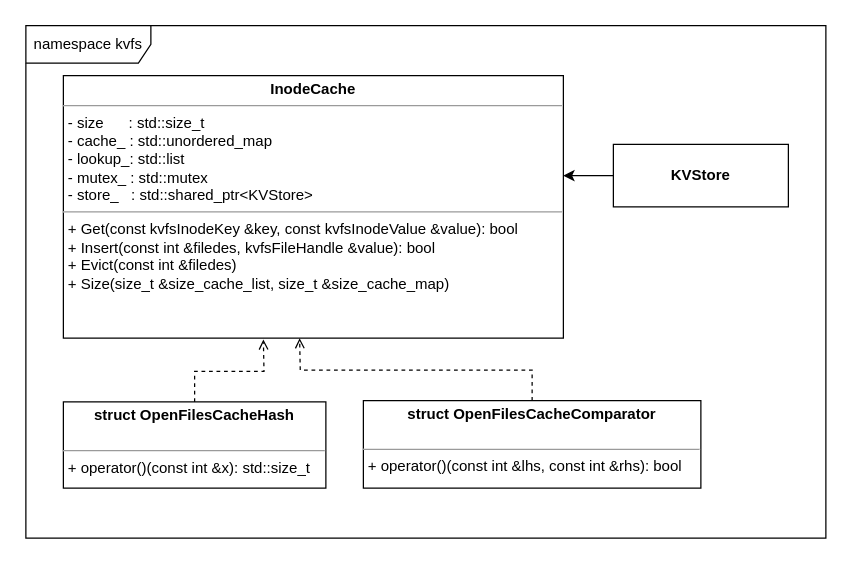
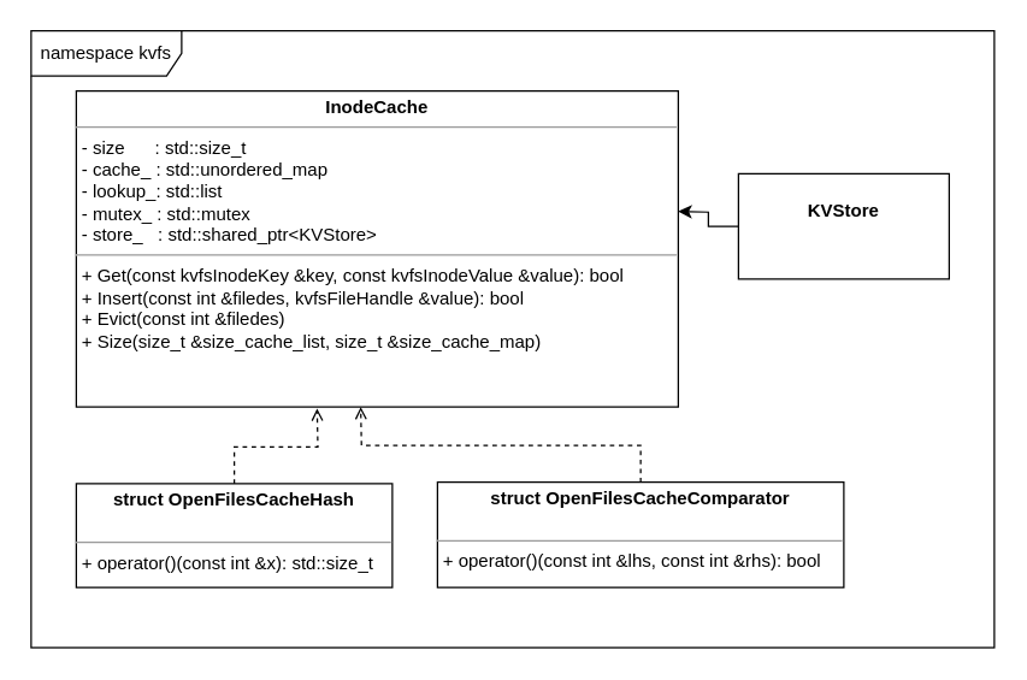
  <mxCell id="0" />
  <mxCell id="1" parent="0" />
  <mxCell id="2" value="namespace kvfs" style="shape=umlFrame;whiteSpace=wrap;html=1;width=100;height=30;" parent="1" vertex="1"><mxGeometry x="20" y="20" width="640" height="410" as="geometry" /></mxCell>
  <mxCell id="3" style="edgeStyle=orthogonalEdgeStyle;rounded=0;orthogonalLoop=1;jettySize=auto;html=1;" parent="1" source="4" edge="1"><mxGeometry relative="1" as="geometry"><mxPoint x="450" y="140" as="targetPoint" /></mxGeometry></mxCell>
- <mxCell id="4" value="&lt;p style=&quot;margin: 0px ; margin-top: 4px ; text-align: center&quot;&gt;&lt;br&gt;&lt;b&gt;KVStore&lt;/b&gt;&lt;/p&gt;" style="verticalAlign=top;align=left;overflow=fill;fontSize=12;fontFamily=Helvetica;html=1;" parent="1" vertex="1"><mxGeometry x="490" y="115" width="140" height="50" as="geometry" /></mxCell>
+ <mxCell id="4" value="&lt;p style=&quot;margin: 0px ; margin-top: 4px ; text-align: center&quot;&gt;&lt;br&gt;&lt;b&gt;KVStore&lt;/b&gt;&lt;/p&gt;" style="verticalAlign=top;align=left;overflow=fill;fontSize=12;fontFamily=Helvetica;html=1;" parent="1" vertex="1"><mxGeometry x="490" y="115" width="140" height="70" as="geometry" /></mxCell>
  <mxCell id="5" value="&lt;p style=&quot;margin: 0px ; margin-top: 4px ; text-align: center&quot;&gt;&lt;b&gt;InodeCache&lt;/b&gt;&lt;/p&gt;&lt;hr size=&quot;1&quot;&gt;&lt;p style=&quot;margin: 0px ; margin-left: 4px&quot;&gt;- size&amp;nbsp; &amp;nbsp; &amp;nbsp; : std::size_t&lt;/p&gt;&lt;p style=&quot;margin: 0px ; margin-left: 4px&quot;&gt;- cache_ : std::unordered_map&lt;/p&gt;&lt;p style=&quot;margin: 0px ; margin-left: 4px&quot;&gt;- lookup_: std::list&lt;/p&gt;&lt;p style=&quot;margin: 0px ; margin-left: 4px&quot;&gt;- mutex_ : std::mutex&lt;/p&gt;&lt;p style=&quot;margin: 0px ; margin-left: 4px&quot;&gt;- store_&amp;nbsp; &amp;nbsp;: std::shared_ptr&amp;lt;KVStore&amp;gt;&lt;/p&gt;&lt;hr size=&quot;1&quot;&gt;&lt;p style=&quot;margin: 0px ; margin-left: 4px&quot;&gt;+ Get(const kvfsInodeKey &amp;amp;key, const kvfsInodeValue &amp;amp;value): bool&lt;/p&gt;&lt;p style=&quot;margin: 0px ; margin-left: 4px&quot;&gt;+ Insert(const int &amp;amp;filedes, kvfsFileHandle &amp;amp;value): bool&lt;/p&gt;&lt;p style=&quot;margin: 0px ; margin-left: 4px&quot;&gt;+ Evict(const int &amp;amp;filedes)&lt;/p&gt;&lt;p style=&quot;margin: 0px ; margin-left: 4px&quot;&gt;+ Size(size_t &amp;amp;size_cache_list, size_t &amp;amp;size_cache_map)&lt;/p&gt;" style="verticalAlign=top;align=left;overflow=fill;fontSize=12;fontFamily=Helvetica;html=1;" parent="1" vertex="1"><mxGeometry x="50" y="60" width="400" height="210" as="geometry" /></mxCell>
  <mxCell id="6" style="edgeStyle=orthogonalEdgeStyle;rounded=0;orthogonalLoop=1;jettySize=auto;html=1;exitX=0.5;exitY=0;exitDx=0;exitDy=0;entryX=0.5;entryY=1;entryDx=0;entryDy=0;dashed=1;endArrow=open;endFill=0;" parent="1" source="7" edge="1"><mxGeometry relative="1" as="geometry"><mxPoint x="210" y="271" as="targetPoint" /></mxGeometry></mxCell>
  <mxCell id="7" value="&lt;p style=&quot;margin: 0px ; margin-top: 4px ; text-align: center&quot;&gt;&lt;b&gt;struct OpenFilesCacheHash&lt;/b&gt;&lt;/p&gt;&lt;p style=&quot;margin: 0px ; margin-left: 4px&quot;&gt;&lt;br&gt;&lt;/p&gt;&lt;hr size=&quot;1&quot;&gt;&lt;p style=&quot;margin: 0px ; margin-left: 4px&quot;&gt;+ operator()(const int &amp;amp;x): std::size_t&lt;/p&gt;" style="verticalAlign=top;align=left;overflow=fill;fontSize=12;fontFamily=Helvetica;html=1;" parent="1" vertex="1"><mxGeometry x="50" y="321" width="210" height="69" as="geometry" /></mxCell>
  <mxCell id="8" style="edgeStyle=orthogonalEdgeStyle;rounded=0;orthogonalLoop=1;jettySize=auto;html=1;exitX=0.5;exitY=0;exitDx=0;exitDy=0;entryX=0.591;entryY=0.994;entryDx=0;entryDy=0;entryPerimeter=0;dashed=1;endArrow=open;endFill=0;" parent="1" source="9" edge="1"><mxGeometry relative="1" as="geometry"><mxPoint x="239" y="270" as="targetPoint" /></mxGeometry></mxCell>
  <mxCell id="9" value="&lt;p style=&quot;margin: 0px ; margin-top: 4px ; text-align: center&quot;&gt;&lt;b&gt;struct OpenFilesCacheComparator&lt;/b&gt;&lt;/p&gt;&lt;p style=&quot;margin: 0px ; margin-left: 4px&quot;&gt;&lt;br&gt;&lt;/p&gt;&lt;hr size=&quot;1&quot;&gt;&lt;p style=&quot;margin: 0px ; margin-left: 4px&quot;&gt;+ operator()(const int &amp;amp;lhs, const int &amp;amp;rhs): bool&lt;/p&gt;" style="verticalAlign=top;align=left;overflow=fill;fontSize=12;fontFamily=Helvetica;html=1;" parent="1" vertex="1"><mxGeometry x="290" y="320" width="270" height="70" as="geometry" /></mxCell>
